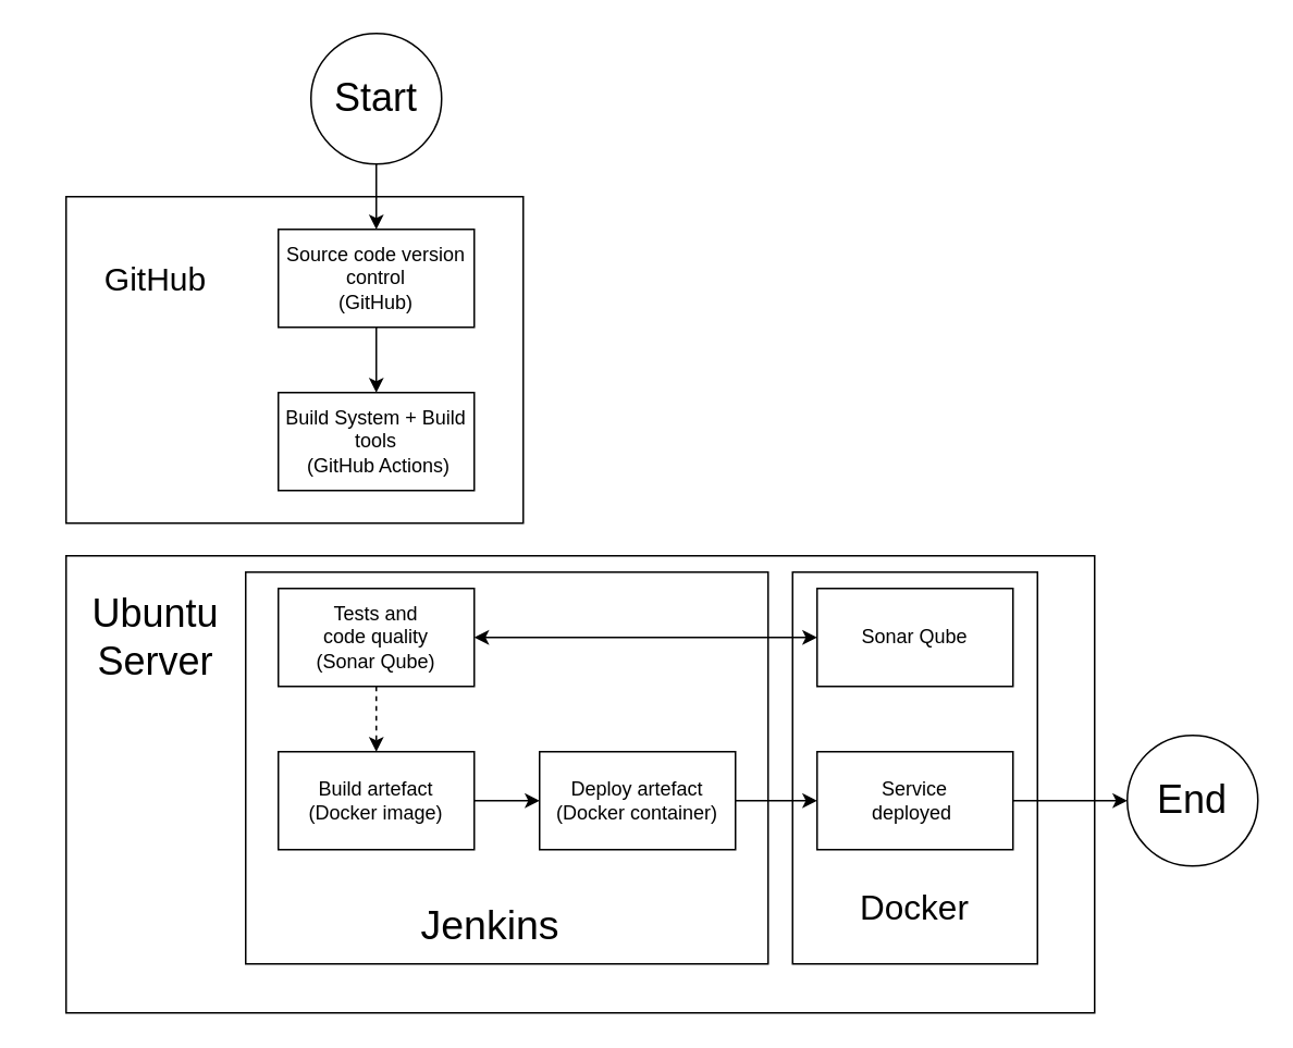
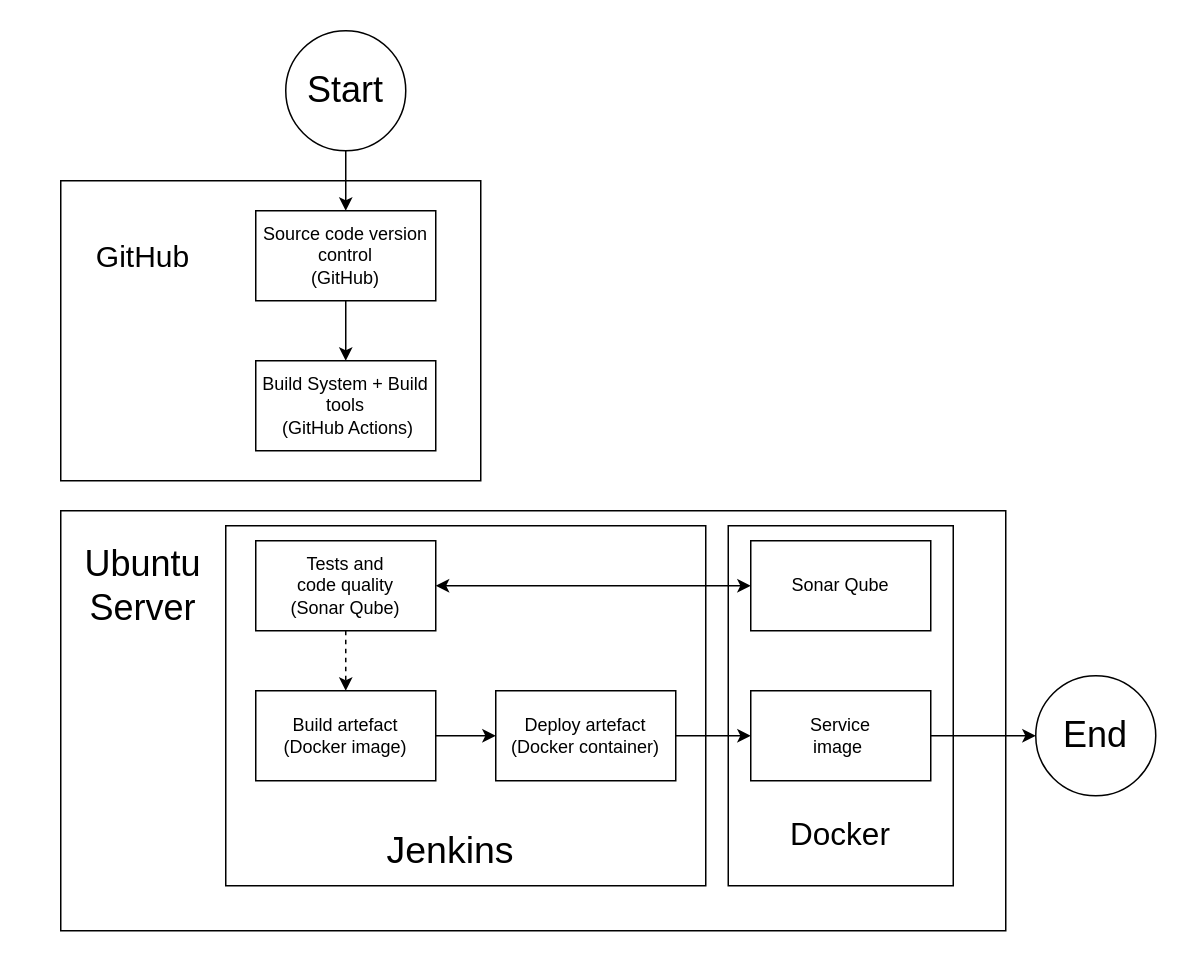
  <mxCell id="0" />
  <mxCell id="1" parent="0" />
  <mxCell id="2" value="" style="rounded=0;whiteSpace=wrap;html=1;" parent="1" vertex="1"><mxGeometry y="340" width="630" height="280" as="geometry" x="40" /></mxCell>
  <mxCell id="3" value="" style="rounded=0;whiteSpace=wrap;html=1;" parent="1" vertex="1"><mxGeometry y="120" width="280" height="200" as="geometry" x="40" /></mxCell>
  <mxCell id="4" value="" style="rounded=0;whiteSpace=wrap;html=1;" parent="1" vertex="1"><mxGeometry x="150" y="350" width="320" height="240" as="geometry" /></mxCell>
  <mxCell id="5" style="edgeStyle=orthogonalEdgeStyle;rounded=0;orthogonalLoop=1;jettySize=auto;html=1;entryX=0.5;entryY=0;entryDx=0;entryDy=0;" parent="1" source="6" target="7" edge="1"><mxGeometry relative="1" as="geometry" /></mxCell>
  <mxCell id="6" value="Source code version control&lt;div&gt;(GitHub)&lt;/div&gt;" style="rounded=0;whiteSpace=wrap;html=1;" parent="1" vertex="1"><mxGeometry x="170" y="140" width="120" height="60" as="geometry" /></mxCell>
  <mxCell id="7" value="Build System + Build tools&lt;div&gt;&amp;nbsp;(GitHub Actions)&lt;/div&gt;" style="rounded=0;whiteSpace=wrap;html=1;" parent="1" vertex="1"><mxGeometry x="170" y="240" width="120" height="60" as="geometry" /></mxCell>
  <mxCell id="8" style="edgeStyle=orthogonalEdgeStyle;rounded=0;orthogonalLoop=1;jettySize=auto;html=1;dashed=1;" parent="1" source="9" target="11" edge="1"><mxGeometry relative="1" as="geometry" /></mxCell>
  <mxCell id="9" value="Tests and code&amp;nbsp;quality&lt;div&gt;(Sonar Qube)&lt;/div&gt;" style="rounded=0;whiteSpace=wrap;html=1;" parent="1" vertex="1"><mxGeometry x="170" y="360" width="120" height="60" as="geometry" /></mxCell>
  <mxCell id="10" style="edgeStyle=orthogonalEdgeStyle;rounded=0;orthogonalLoop=1;jettySize=auto;html=1;entryX=0;entryY=0.5;entryDx=0;entryDy=0;" parent="1" source="11" target="12" edge="1"><mxGeometry relative="1" as="geometry" /></mxCell>
  <mxCell id="11" value="Build artefact&lt;div&gt;(Docker image)&lt;/div&gt;" style="rounded=0;whiteSpace=wrap;html=1;" parent="1" vertex="1"><mxGeometry x="170" y="460" width="120" height="60" as="geometry" /></mxCell>
  <mxCell id="12" value="Deploy artefact&lt;div&gt;(Docker container)&lt;/div&gt;" style="rounded=0;whiteSpace=wrap;html=1;" parent="1" vertex="1"><mxGeometry x="330" y="460" width="120" height="60" as="geometry" /></mxCell>
  <mxCell id="13" value="&lt;font style=&quot;font-size: 25px;&quot;&gt;Jenkins&lt;/font&gt;" style="text;html=1;align=center;verticalAlign=middle;whiteSpace=wrap;rounded=0;" parent="1" vertex="1"><mxGeometry x="230" y="540" width="140" height="50" as="geometry" /></mxCell>
  <mxCell id="14" value="&lt;font style=&quot;font-size: 20px;&quot;&gt;GitHub&lt;/font&gt;" style="text;html=1;align=center;verticalAlign=middle;whiteSpace=wrap;rounded=0;" parent="1" vertex="1"><mxGeometry x="65" y="155" width="60" height="30" as="geometry" /></mxCell>
  <mxCell id="15" value="&lt;font style=&quot;font-size: 24px;&quot;&gt;Ubuntu Server&lt;/font&gt;" style="text;html=1;align=center;verticalAlign=middle;whiteSpace=wrap;rounded=0;" parent="1" vertex="1"><mxGeometry x="20" y="370" width="150" height="40" as="geometry" /></mxCell>
  <mxCell id="16" value="" style="rounded=0;whiteSpace=wrap;html=1;" parent="1" vertex="1"><mxGeometry x="485" y="350" width="150" height="240" as="geometry" /></mxCell>
  <mxCell id="17" value="Sonar Qube" style="rounded=0;whiteSpace=wrap;html=1;" parent="1" vertex="1"><mxGeometry x="500" y="360" width="120" height="60" as="geometry" /></mxCell>
  <mxCell id="18" value="&lt;font style=&quot;font-size: 21px;&quot;&gt;Docker&lt;/font&gt;" style="text;html=1;align=center;verticalAlign=middle;whiteSpace=wrap;rounded=0;" parent="1" vertex="1"><mxGeometry x="530" y="540" width="60" height="30" as="geometry" /></mxCell>
  <mxCell id="19" style="edgeStyle=orthogonalEdgeStyle;rounded=0;orthogonalLoop=1;jettySize=auto;html=1;entryX=0;entryY=0.5;entryDx=0;entryDy=0;" edge="1" parent="1" source="20" target="25"><mxGeometry relative="1" as="geometry" /></mxCell>
- <mxCell id="20" value="Service&lt;div&gt;deployed&amp;nbsp;&lt;/div&gt;" style="rounded=0;whiteSpace=wrap;html=1;" parent="1" vertex="1"><mxGeometry x="500" y="460" width="120" height="60" as="geometry" /></mxCell>
+ <mxCell id="20" value="Service&lt;div&gt;image&amp;nbsp;&lt;/div&gt;" style="rounded=0;whiteSpace=wrap;html=1;" parent="1" vertex="1"><mxGeometry x="500" y="460" width="120" height="60" as="geometry" /></mxCell>
  <mxCell id="21" value="" style="endArrow=classic;startArrow=classic;html=1;rounded=0;exitX=1;exitY=0.5;exitDx=0;exitDy=0;entryX=0;entryY=0.5;entryDx=0;entryDy=0;" parent="1" source="9" target="17" edge="1"><mxGeometry width="50" height="50" relative="1" as="geometry"><mxPoint x="320" y="400" as="sourcePoint" /><mxPoint x="370" y="350" as="targetPoint" /></mxGeometry></mxCell>
  <mxCell id="22" style="edgeStyle=orthogonalEdgeStyle;rounded=0;orthogonalLoop=1;jettySize=auto;html=1;entryX=0;entryY=0.5;entryDx=0;entryDy=0;" parent="1" source="12" target="20" edge="1"><mxGeometry relative="1" as="geometry" /></mxCell>
  <mxCell id="23" style="edgeStyle=orthogonalEdgeStyle;rounded=0;orthogonalLoop=1;jettySize=auto;html=1;entryX=0.5;entryY=0;entryDx=0;entryDy=0;" edge="1" parent="1" source="24" target="6"><mxGeometry relative="1" as="geometry" /></mxCell>
  <mxCell id="24" value="&lt;font style=&quot;font-size: 24px;&quot;&gt;Start&lt;/font&gt;" style="ellipse;whiteSpace=wrap;html=1;aspect=fixed;" vertex="1" parent="1"><mxGeometry x="190" y="20" width="80" height="80" as="geometry" /></mxCell>
  <mxCell id="25" value="&lt;font style=&quot;font-size: 24px;&quot;&gt;End&lt;/font&gt;" style="ellipse;whiteSpace=wrap;html=1;aspect=fixed;" vertex="1" parent="1"><mxGeometry x="690" y="450" width="80" height="80" as="geometry" /></mxCell>
